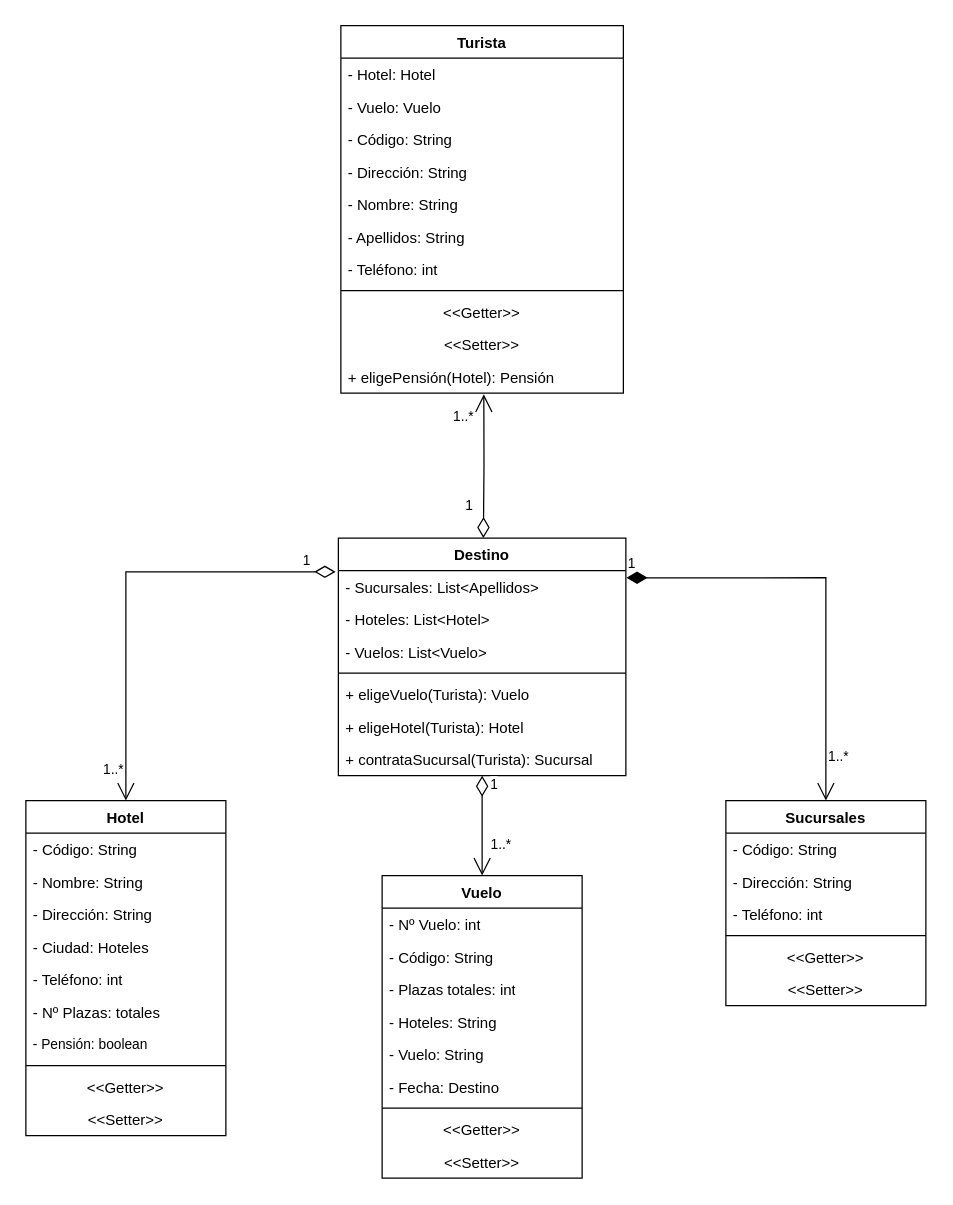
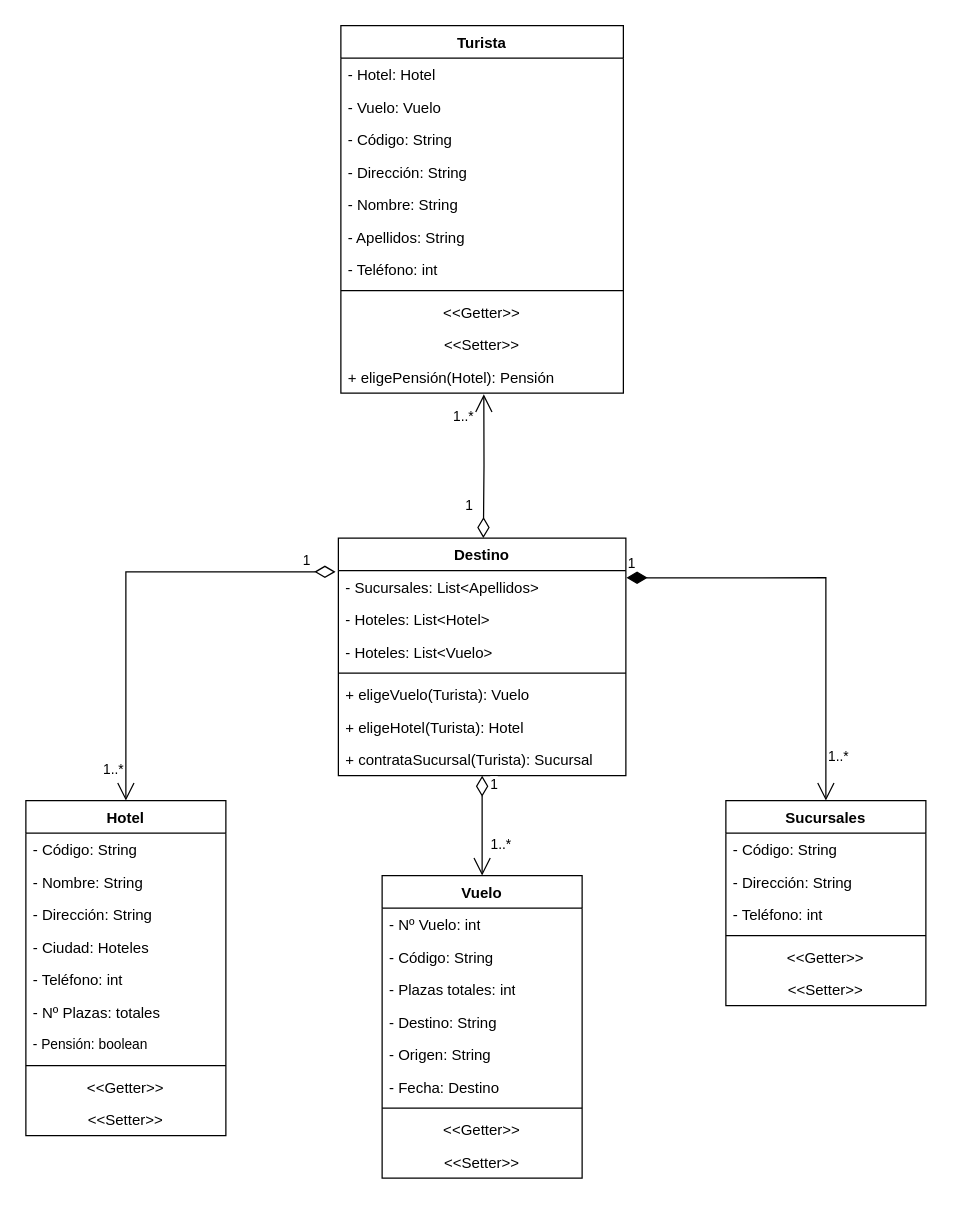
  <mxCell id="0" />
  <mxCell id="1" parent="0" />
  <mxCell id="2" value="Sucursales" style="swimlane;fontStyle=1;align=center;verticalAlign=top;childLayout=stackLayout;horizontal=1;startSize=26;horizontalStack=0;resizeParent=1;resizeParentMax=0;resizeLast=0;collapsible=1;marginBottom=0;whiteSpace=wrap;html=1;" vertex="1" parent="1"><mxGeometry x="580" y="640" width="160" height="164" as="geometry" /></mxCell>
  <mxCell id="3" value="- Código: String" style="text;strokeColor=none;fillColor=none;align=left;verticalAlign=top;spacingLeft=4;spacingRight=4;overflow=hidden;rotatable=0;points=[[0,0.5],[1,0.5]];portConstraint=eastwest;whiteSpace=wrap;html=1;" vertex="1" parent="2"><mxGeometry y="26" width="160" height="26" as="geometry" /></mxCell>
  <mxCell id="4" value="- Dirección: String" style="text;strokeColor=none;fillColor=none;align=left;verticalAlign=top;spacingLeft=4;spacingRight=4;overflow=hidden;rotatable=0;points=[[0,0.5],[1,0.5]];portConstraint=eastwest;whiteSpace=wrap;html=1;" vertex="1" parent="2"><mxGeometry y="52" width="160" height="26" as="geometry" /></mxCell>
  <mxCell id="5" value="- Teléfono: int" style="text;strokeColor=none;fillColor=none;align=left;verticalAlign=top;spacingLeft=4;spacingRight=4;overflow=hidden;rotatable=0;points=[[0,0.5],[1,0.5]];portConstraint=eastwest;whiteSpace=wrap;html=1;" vertex="1" parent="2"><mxGeometry y="78" width="160" height="26" as="geometry" /></mxCell>
  <mxCell id="6" value="" style="line;strokeWidth=1;fillColor=none;align=left;verticalAlign=middle;spacingTop=-1;spacingLeft=3;spacingRight=3;rotatable=0;labelPosition=right;points=[];portConstraint=eastwest;strokeColor=inherit;" vertex="1" parent="2"><mxGeometry y="104" width="160" height="8" as="geometry" /></mxCell>
  <mxCell id="7" value="&amp;lt;&amp;lt;Getter&amp;gt;&amp;gt;" style="text;strokeColor=none;fillColor=none;align=center;verticalAlign=top;spacingLeft=4;spacingRight=4;overflow=hidden;rotatable=0;points=[[0,0.5],[1,0.5]];portConstraint=eastwest;whiteSpace=wrap;html=1;" vertex="1" parent="2"><mxGeometry y="112" width="160" height="26" as="geometry" /></mxCell>
  <mxCell id="8" value="&amp;lt;&amp;lt;Setter&amp;gt;&amp;gt;" style="text;strokeColor=none;fillColor=none;align=center;verticalAlign=top;spacingLeft=4;spacingRight=4;overflow=hidden;rotatable=0;points=[[0,0.5],[1,0.5]];portConstraint=eastwest;whiteSpace=wrap;html=1;" vertex="1" parent="2"><mxGeometry y="138" width="160" height="26" as="geometry" /></mxCell>
  <mxCell id="9" value="Hotel" style="swimlane;fontStyle=1;align=center;verticalAlign=top;childLayout=stackLayout;horizontal=1;startSize=26;horizontalStack=0;resizeParent=1;resizeParentMax=0;resizeLast=0;collapsible=1;marginBottom=0;whiteSpace=wrap;html=1;" vertex="1" parent="1"><mxGeometry x="20" y="640" width="160" height="268" as="geometry" /></mxCell>
  <mxCell id="10" value="- Código: String" style="text;strokeColor=none;fillColor=none;align=left;verticalAlign=top;spacingLeft=4;spacingRight=4;overflow=hidden;rotatable=0;points=[[0,0.5],[1,0.5]];portConstraint=eastwest;whiteSpace=wrap;html=1;" vertex="1" parent="9"><mxGeometry y="26" width="160" height="26" as="geometry" /></mxCell>
  <mxCell id="11" value="- Nombre: String" style="text;strokeColor=none;fillColor=none;align=left;verticalAlign=top;spacingLeft=4;spacingRight=4;overflow=hidden;rotatable=0;points=[[0,0.5],[1,0.5]];portConstraint=eastwest;whiteSpace=wrap;html=1;" vertex="1" parent="9"><mxGeometry y="52" width="160" height="26" as="geometry" /></mxCell>
  <mxCell id="12" value="- Dirección: String" style="text;strokeColor=none;fillColor=none;align=left;verticalAlign=top;spacingLeft=4;spacingRight=4;overflow=hidden;rotatable=0;points=[[0,0.5],[1,0.5]];portConstraint=eastwest;whiteSpace=wrap;html=1;" vertex="1" parent="9"><mxGeometry y="78" width="160" height="26" as="geometry" /></mxCell>
  <mxCell id="13" value="- Ciudad: Hoteles" style="text;strokeColor=none;fillColor=none;align=left;verticalAlign=top;spacingLeft=4;spacingRight=4;overflow=hidden;rotatable=0;points=[[0,0.5],[1,0.5]];portConstraint=eastwest;whiteSpace=wrap;html=1;" vertex="1" parent="9"><mxGeometry y="104" width="160" height="26" as="geometry" /></mxCell>
  <mxCell id="14" value="- Teléfono: int" style="text;strokeColor=none;fillColor=none;align=left;verticalAlign=top;spacingLeft=4;spacingRight=4;overflow=hidden;rotatable=0;points=[[0,0.5],[1,0.5]];portConstraint=eastwest;whiteSpace=wrap;html=1;" vertex="1" parent="9"><mxGeometry y="130" width="160" height="26" as="geometry" /></mxCell>
  <mxCell id="15" value="- Nº Plazas: totales" style="text;strokeColor=none;fillColor=none;align=left;verticalAlign=top;spacingLeft=4;spacingRight=4;overflow=hidden;rotatable=0;points=[[0,0.5],[1,0.5]];portConstraint=eastwest;whiteSpace=wrap;html=1;" vertex="1" parent="9"><mxGeometry y="156" width="160" height="26" as="geometry" /></mxCell>
  <mxCell id="16" value="- Pensión: boolean" style="text;strokeColor=none;fillColor=none;align=left;verticalAlign=top;spacingLeft=4;spacingRight=4;overflow=hidden;rotatable=0;points=[[0,0.5],[1,0.5]];portConstraint=eastwest;whiteSpace=wrap;html=1;fontSize=11;fontFamily=Helvetica;fontColor=default;" vertex="1" parent="9"><mxGeometry y="182" width="160" height="26" as="geometry" /></mxCell>
  <mxCell id="17" value="" style="line;strokeWidth=1;fillColor=none;align=left;verticalAlign=middle;spacingTop=-1;spacingLeft=3;spacingRight=3;rotatable=0;labelPosition=right;points=[];portConstraint=eastwest;strokeColor=inherit;" vertex="1" parent="9"><mxGeometry y="208" width="160" height="8" as="geometry" /></mxCell>
  <mxCell id="18" value="&amp;lt;&amp;lt;Getter&amp;gt;&amp;gt;" style="text;strokeColor=none;fillColor=none;align=center;verticalAlign=top;spacingLeft=4;spacingRight=4;overflow=hidden;rotatable=0;points=[[0,0.5],[1,0.5]];portConstraint=eastwest;whiteSpace=wrap;html=1;" vertex="1" parent="9"><mxGeometry y="216" width="160" height="26" as="geometry" /></mxCell>
  <mxCell id="19" value="&amp;lt;&amp;lt;Setter&amp;gt;&amp;gt;" style="text;strokeColor=none;fillColor=none;align=center;verticalAlign=top;spacingLeft=4;spacingRight=4;overflow=hidden;rotatable=0;points=[[0,0.5],[1,0.5]];portConstraint=eastwest;whiteSpace=wrap;html=1;" vertex="1" parent="9"><mxGeometry y="242" width="160" height="26" as="geometry" /></mxCell>
  <mxCell id="20" value="Destino" style="swimlane;fontStyle=1;align=center;verticalAlign=top;childLayout=stackLayout;horizontal=1;startSize=26;horizontalStack=0;resizeParent=1;resizeParentMax=0;resizeLast=0;collapsible=1;marginBottom=0;whiteSpace=wrap;html=1;" vertex="1" parent="1"><mxGeometry x="270" y="430" width="230" height="190" as="geometry" /></mxCell>
  <mxCell id="21" value="- Sucursales: List&amp;lt;Apellidos&amp;gt;" style="text;strokeColor=none;fillColor=none;align=left;verticalAlign=top;spacingLeft=4;spacingRight=4;overflow=hidden;rotatable=0;points=[[0,0.5],[1,0.5]];portConstraint=eastwest;whiteSpace=wrap;html=1;fontSize=12;" vertex="1" parent="20"><mxGeometry y="26" width="230" height="26" as="geometry" /></mxCell>
  <mxCell id="22" value="- Hoteles: List&amp;lt;Hotel&amp;gt;" style="text;strokeColor=none;fillColor=none;align=left;verticalAlign=top;spacingLeft=4;spacingRight=4;overflow=hidden;rotatable=0;points=[[0,0.5],[1,0.5]];portConstraint=eastwest;whiteSpace=wrap;html=1;" vertex="1" parent="20"><mxGeometry y="52" width="230" height="26" as="geometry" /></mxCell>
- <mxCell id="23" value="- Vuelos: List&amp;lt;Vuelo&amp;gt;" style="text;strokeColor=none;fillColor=none;align=left;verticalAlign=top;spacingLeft=4;spacingRight=4;overflow=hidden;rotatable=0;points=[[0,0.5],[1,0.5]];portConstraint=eastwest;whiteSpace=wrap;html=1;" vertex="1" parent="20"><mxGeometry y="78" width="230" height="26" as="geometry" /></mxCell>
+ <mxCell id="23" value="- Hoteles: List&amp;lt;Vuelo&amp;gt;" style="text;strokeColor=none;fillColor=none;align=left;verticalAlign=top;spacingLeft=4;spacingRight=4;overflow=hidden;rotatable=0;points=[[0,0.5],[1,0.5]];portConstraint=eastwest;whiteSpace=wrap;html=1;" vertex="1" parent="20"><mxGeometry y="78" width="230" height="26" as="geometry" /></mxCell>
  <mxCell id="24" value="" style="line;strokeWidth=1;fillColor=none;align=left;verticalAlign=middle;spacingTop=-1;spacingLeft=3;spacingRight=3;rotatable=0;labelPosition=right;points=[];portConstraint=eastwest;strokeColor=inherit;" vertex="1" parent="20"><mxGeometry y="104" width="230" height="8" as="geometry" /></mxCell>
  <mxCell id="25" value="+ eligeVuelo(Turista): Vuelo" style="text;strokeColor=none;fillColor=none;align=left;verticalAlign=top;spacingLeft=4;spacingRight=4;overflow=hidden;rotatable=0;points=[[0,0.5],[1,0.5]];portConstraint=eastwest;whiteSpace=wrap;html=1;" vertex="1" parent="20"><mxGeometry y="112" width="230" height="26" as="geometry" /></mxCell>
  <mxCell id="26" value="+ eligeHotel(Turista): Hotel" style="text;strokeColor=none;fillColor=none;align=left;verticalAlign=top;spacingLeft=4;spacingRight=4;overflow=hidden;rotatable=0;points=[[0,0.5],[1,0.5]];portConstraint=eastwest;whiteSpace=wrap;html=1;" vertex="1" parent="20"><mxGeometry y="138" width="230" height="26" as="geometry" /></mxCell>
  <mxCell id="27" value="+ contrataSucursal(Turista): Sucursal" style="text;strokeColor=none;fillColor=none;align=left;verticalAlign=top;spacingLeft=4;spacingRight=4;overflow=hidden;rotatable=0;points=[[0,0.5],[1,0.5]];portConstraint=eastwest;whiteSpace=wrap;html=1;" vertex="1" parent="20"><mxGeometry y="164" width="230" height="26" as="geometry" /></mxCell>
  <mxCell id="28" value="Vuelo" style="swimlane;fontStyle=1;align=center;verticalAlign=top;childLayout=stackLayout;horizontal=1;startSize=26;horizontalStack=0;resizeParent=1;resizeParentMax=0;resizeLast=0;collapsible=1;marginBottom=0;whiteSpace=wrap;html=1;" vertex="1" parent="1"><mxGeometry x="305" y="700" width="160" height="242" as="geometry" /></mxCell>
  <mxCell id="29" value="- Nº Vuelo: int" style="text;strokeColor=none;fillColor=none;align=left;verticalAlign=top;spacingLeft=4;spacingRight=4;overflow=hidden;rotatable=0;points=[[0,0.5],[1,0.5]];portConstraint=eastwest;whiteSpace=wrap;html=1;" vertex="1" parent="28"><mxGeometry y="26" width="160" height="26" as="geometry" /></mxCell>
  <mxCell id="30" value="- Código: String" style="text;strokeColor=none;fillColor=none;align=left;verticalAlign=top;spacingLeft=4;spacingRight=4;overflow=hidden;rotatable=0;points=[[0,0.5],[1,0.5]];portConstraint=eastwest;whiteSpace=wrap;html=1;" vertex="1" parent="28"><mxGeometry y="52" width="160" height="26" as="geometry" /></mxCell>
  <mxCell id="31" value="- Plazas totales: int" style="text;strokeColor=none;fillColor=none;align=left;verticalAlign=top;spacingLeft=4;spacingRight=4;overflow=hidden;rotatable=0;points=[[0,0.5],[1,0.5]];portConstraint=eastwest;whiteSpace=wrap;html=1;" vertex="1" parent="28"><mxGeometry y="78" width="160" height="26" as="geometry" /></mxCell>
- <mxCell id="32" value="- Hoteles: String" style="text;strokeColor=none;fillColor=none;align=left;verticalAlign=top;spacingLeft=4;spacingRight=4;overflow=hidden;rotatable=0;points=[[0,0.5],[1,0.5]];portConstraint=eastwest;whiteSpace=wrap;html=1;" vertex="1" parent="28"><mxGeometry y="104" width="160" height="26" as="geometry" /></mxCell>
- <mxCell id="33" value="- Vuelo: String" style="text;strokeColor=none;fillColor=none;align=left;verticalAlign=top;spacingLeft=4;spacingRight=4;overflow=hidden;rotatable=0;points=[[0,0.5],[1,0.5]];portConstraint=eastwest;whiteSpace=wrap;html=1;" vertex="1" parent="28"><mxGeometry y="130" width="160" height="26" as="geometry" /></mxCell>
+ <mxCell id="32" value="- Destino: String" style="text;strokeColor=none;fillColor=none;align=left;verticalAlign=top;spacingLeft=4;spacingRight=4;overflow=hidden;rotatable=0;points=[[0,0.5],[1,0.5]];portConstraint=eastwest;whiteSpace=wrap;html=1;" vertex="1" parent="28"><mxGeometry y="104" width="160" height="26" as="geometry" /></mxCell>
+ <mxCell id="33" value="- Origen: String" style="text;strokeColor=none;fillColor=none;align=left;verticalAlign=top;spacingLeft=4;spacingRight=4;overflow=hidden;rotatable=0;points=[[0,0.5],[1,0.5]];portConstraint=eastwest;whiteSpace=wrap;html=1;" vertex="1" parent="28"><mxGeometry y="130" width="160" height="26" as="geometry" /></mxCell>
  <mxCell id="34" value="- Fecha: Destino" style="text;strokeColor=none;fillColor=none;align=left;verticalAlign=top;spacingLeft=4;spacingRight=4;overflow=hidden;rotatable=0;points=[[0,0.5],[1,0.5]];portConstraint=eastwest;whiteSpace=wrap;html=1;" vertex="1" parent="28"><mxGeometry y="156" width="160" height="26" as="geometry" /></mxCell>
  <mxCell id="35" value="" style="line;strokeWidth=1;fillColor=none;align=left;verticalAlign=middle;spacingTop=-1;spacingLeft=3;spacingRight=3;rotatable=0;labelPosition=right;points=[];portConstraint=eastwest;strokeColor=inherit;" vertex="1" parent="28"><mxGeometry y="182" width="160" height="8" as="geometry" /></mxCell>
  <mxCell id="36" value="&amp;lt;&amp;lt;Getter&amp;gt;&amp;gt;" style="text;strokeColor=none;fillColor=none;align=center;verticalAlign=top;spacingLeft=4;spacingRight=4;overflow=hidden;rotatable=0;points=[[0,0.5],[1,0.5]];portConstraint=eastwest;whiteSpace=wrap;html=1;" vertex="1" parent="28"><mxGeometry y="190" width="160" height="26" as="geometry" /></mxCell>
  <mxCell id="37" value="&amp;lt;&amp;lt;Setter&amp;gt;&amp;gt;" style="text;strokeColor=none;fillColor=none;align=center;verticalAlign=top;spacingLeft=4;spacingRight=4;overflow=hidden;rotatable=0;points=[[0,0.5],[1,0.5]];portConstraint=eastwest;whiteSpace=wrap;html=1;" vertex="1" parent="28"><mxGeometry y="216" width="160" height="26" as="geometry" /></mxCell>
  <mxCell id="38" value="Turista" style="swimlane;fontStyle=1;align=center;verticalAlign=top;childLayout=stackLayout;horizontal=1;startSize=26;horizontalStack=0;resizeParent=1;resizeParentMax=0;resizeLast=0;collapsible=1;marginBottom=0;whiteSpace=wrap;html=1;" vertex="1" parent="1"><mxGeometry x="272" y="20" width="226" height="294" as="geometry" /></mxCell>
  <mxCell id="39" value="- Hotel: Hotel" style="text;strokeColor=none;fillColor=none;align=left;verticalAlign=top;spacingLeft=4;spacingRight=4;overflow=hidden;rotatable=0;points=[[0,0.5],[1,0.5]];portConstraint=eastwest;whiteSpace=wrap;html=1;" vertex="1" parent="38"><mxGeometry y="26" width="226" height="26" as="geometry" /></mxCell>
  <mxCell id="40" value="- Vuelo: Vuelo" style="text;strokeColor=none;fillColor=none;align=left;verticalAlign=top;spacingLeft=4;spacingRight=4;overflow=hidden;rotatable=0;points=[[0,0.5],[1,0.5]];portConstraint=eastwest;whiteSpace=wrap;html=1;" vertex="1" parent="38"><mxGeometry y="52" width="226" height="26" as="geometry" /></mxCell>
  <mxCell id="41" value="- Código: String" style="text;strokeColor=none;fillColor=none;align=left;verticalAlign=top;spacingLeft=4;spacingRight=4;overflow=hidden;rotatable=0;points=[[0,0.5],[1,0.5]];portConstraint=eastwest;whiteSpace=wrap;html=1;" vertex="1" parent="38"><mxGeometry y="78" width="226" height="26" as="geometry" /></mxCell>
  <mxCell id="42" value="- Dirección: String" style="text;strokeColor=none;fillColor=none;align=left;verticalAlign=top;spacingLeft=4;spacingRight=4;overflow=hidden;rotatable=0;points=[[0,0.5],[1,0.5]];portConstraint=eastwest;whiteSpace=wrap;html=1;" vertex="1" parent="38"><mxGeometry y="104" width="226" height="26" as="geometry" /></mxCell>
  <mxCell id="43" value="- Nombre: String" style="text;strokeColor=none;fillColor=none;align=left;verticalAlign=top;spacingLeft=4;spacingRight=4;overflow=hidden;rotatable=0;points=[[0,0.5],[1,0.5]];portConstraint=eastwest;whiteSpace=wrap;html=1;" vertex="1" parent="38"><mxGeometry y="130" width="226" height="26" as="geometry" /></mxCell>
  <mxCell id="44" value="- Apellidos: String" style="text;strokeColor=none;fillColor=none;align=left;verticalAlign=top;spacingLeft=4;spacingRight=4;overflow=hidden;rotatable=0;points=[[0,0.5],[1,0.5]];portConstraint=eastwest;whiteSpace=wrap;html=1;" vertex="1" parent="38"><mxGeometry y="156" width="226" height="26" as="geometry" /></mxCell>
  <mxCell id="45" value="- Teléfono: int" style="text;strokeColor=none;fillColor=none;align=left;verticalAlign=top;spacingLeft=4;spacingRight=4;overflow=hidden;rotatable=0;points=[[0,0.5],[1,0.5]];portConstraint=eastwest;whiteSpace=wrap;html=1;" vertex="1" parent="38"><mxGeometry y="182" width="226" height="26" as="geometry" /></mxCell>
  <mxCell id="46" value="" style="line;strokeWidth=1;fillColor=none;align=left;verticalAlign=middle;spacingTop=-1;spacingLeft=3;spacingRight=3;rotatable=0;labelPosition=right;points=[];portConstraint=eastwest;strokeColor=inherit;" vertex="1" parent="38"><mxGeometry y="208" width="226" height="8" as="geometry" /></mxCell>
  <mxCell id="47" value="&amp;lt;&amp;lt;Getter&amp;gt;&amp;gt;" style="text;strokeColor=none;fillColor=none;align=center;verticalAlign=top;spacingLeft=4;spacingRight=4;overflow=hidden;rotatable=0;points=[[0,0.5],[1,0.5]];portConstraint=eastwest;whiteSpace=wrap;html=1;" vertex="1" parent="38"><mxGeometry y="216" width="226" height="26" as="geometry" /></mxCell>
  <mxCell id="48" value="&amp;lt;&amp;lt;Setter&amp;gt;&amp;gt;" style="text;strokeColor=none;fillColor=none;align=center;verticalAlign=top;spacingLeft=4;spacingRight=4;overflow=hidden;rotatable=0;points=[[0,0.5],[1,0.5]];portConstraint=eastwest;whiteSpace=wrap;html=1;" vertex="1" parent="38"><mxGeometry y="242" width="226" height="26" as="geometry" /></mxCell>
  <mxCell id="49" value="+ eligePensión(Hotel): Pensión" style="text;strokeColor=none;fillColor=none;align=left;verticalAlign=top;spacingLeft=4;spacingRight=4;overflow=hidden;rotatable=0;points=[[0,0.5],[1,0.5]];portConstraint=eastwest;whiteSpace=wrap;html=1;" vertex="1" parent="38"><mxGeometry y="268" width="226" height="26" as="geometry" /></mxCell>
  <mxCell id="50" value="1" style="endArrow=open;html=1;endSize=12;startArrow=diamondThin;startSize=14;startFill=1;edgeStyle=orthogonalEdgeStyle;align=left;verticalAlign=bottom;rounded=0;labelBackgroundColor=default;strokeColor=default;fontFamily=Helvetica;fontSize=11;fontColor=default;shape=connector;exitX=1.002;exitY=0.167;exitDx=0;exitDy=0;exitPerimeter=0;entryX=0.5;entryY=0;entryDx=0;entryDy=0;" edge="1" parent="1" source="20" target="2"><mxGeometry x="-1" y="3" relative="1" as="geometry"><mxPoint x="450" y="850" as="sourcePoint" /><mxPoint x="610" y="850" as="targetPoint" /></mxGeometry></mxCell>
  <mxCell id="51" value="1" style="endArrow=open;html=1;endSize=12;startArrow=diamondThin;startSize=14;startFill=0;edgeStyle=orthogonalEdgeStyle;align=left;verticalAlign=bottom;rounded=0;labelBackgroundColor=default;strokeColor=default;fontFamily=Helvetica;fontSize=11;fontColor=default;shape=connector;exitX=0.5;exitY=1;exitDx=0;exitDy=0;entryX=0.5;entryY=0;entryDx=0;entryDy=0;" edge="1" parent="1" source="20" target="28"><mxGeometry x="-0.591" y="5" relative="1" as="geometry"><mxPoint x="450" y="850" as="sourcePoint" /><mxPoint x="610" y="850" as="targetPoint" /><mxPoint as="offset" /></mxGeometry></mxCell>
  <mxCell id="52" value="1" style="endArrow=open;html=1;endSize=12;startArrow=diamondThin;startSize=14;startFill=0;edgeStyle=orthogonalEdgeStyle;align=left;verticalAlign=bottom;rounded=0;labelBackgroundColor=default;strokeColor=default;fontFamily=Helvetica;fontSize=11;fontColor=default;shape=connector;exitX=-0.01;exitY=0.142;exitDx=0;exitDy=0;entryX=0.5;entryY=0;entryDx=0;entryDy=0;exitPerimeter=0;" edge="1" parent="1" source="20" target="9"><mxGeometry x="-0.843" relative="1" as="geometry"><mxPoint x="395" y="562" as="sourcePoint" /><mxPoint x="395" y="650" as="targetPoint" /><mxPoint as="offset" /></mxGeometry></mxCell>
  <mxCell id="53" value="1" style="endArrow=open;html=1;endSize=12;startArrow=diamondThin;startSize=14;startFill=0;edgeStyle=orthogonalEdgeStyle;align=left;verticalAlign=bottom;rounded=0;labelBackgroundColor=default;strokeColor=default;fontFamily=Helvetica;fontSize=11;fontColor=default;shape=connector;entryX=0.506;entryY=1.036;entryDx=0;entryDy=0;entryPerimeter=0;" edge="1" parent="1" target="49"><mxGeometry x="-0.699" y="16" relative="1" as="geometry"><mxPoint x="386" y="430" as="sourcePoint" /><mxPoint x="386" y="310" as="targetPoint" /><mxPoint as="offset" /></mxGeometry></mxCell>
  <mxCell id="54" value="1..*" style="text;html=1;align=center;verticalAlign=middle;resizable=0;points=[];autosize=1;strokeColor=none;fillColor=none;fontSize=11;fontFamily=Helvetica;fontColor=default;" vertex="1" parent="1"><mxGeometry x="350" y="318" width="40" height="30" as="geometry" /></mxCell>
  <mxCell id="55" value="1..*" style="text;html=1;align=center;verticalAlign=middle;resizable=0;points=[];autosize=1;strokeColor=none;fillColor=none;fontSize=11;fontFamily=Helvetica;fontColor=default;" vertex="1" parent="1"><mxGeometry x="650" y="590" width="40" height="30" as="geometry" /></mxCell>
  <mxCell id="56" value="1..*" style="text;html=1;align=center;verticalAlign=middle;resizable=0;points=[];autosize=1;strokeColor=none;fillColor=none;fontSize=11;fontFamily=Helvetica;fontColor=default;" vertex="1" parent="1"><mxGeometry x="380" y="660" width="40" height="30" as="geometry" /></mxCell>
  <mxCell id="57" value="1..*" style="text;html=1;align=center;verticalAlign=middle;resizable=0;points=[];autosize=1;strokeColor=none;fillColor=none;fontSize=11;fontFamily=Helvetica;fontColor=default;" vertex="1" parent="1"><mxGeometry x="70" y="600" width="40" height="30" as="geometry" /></mxCell>
